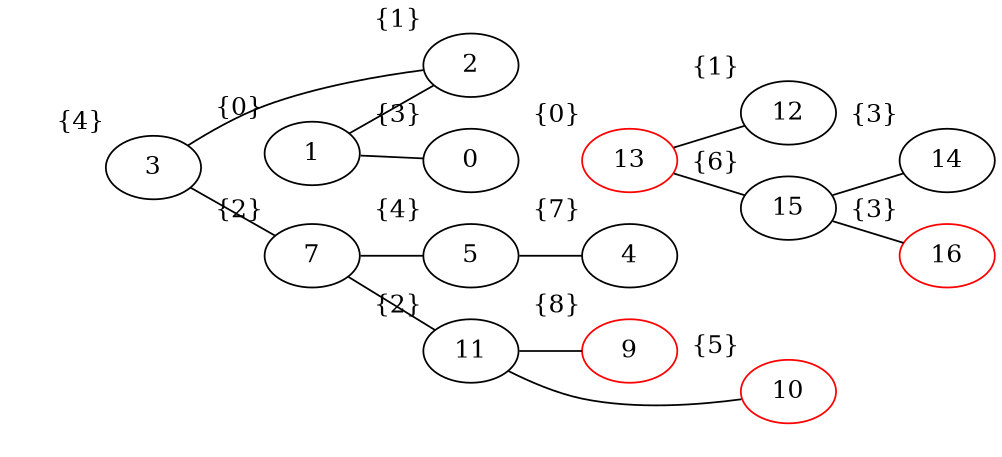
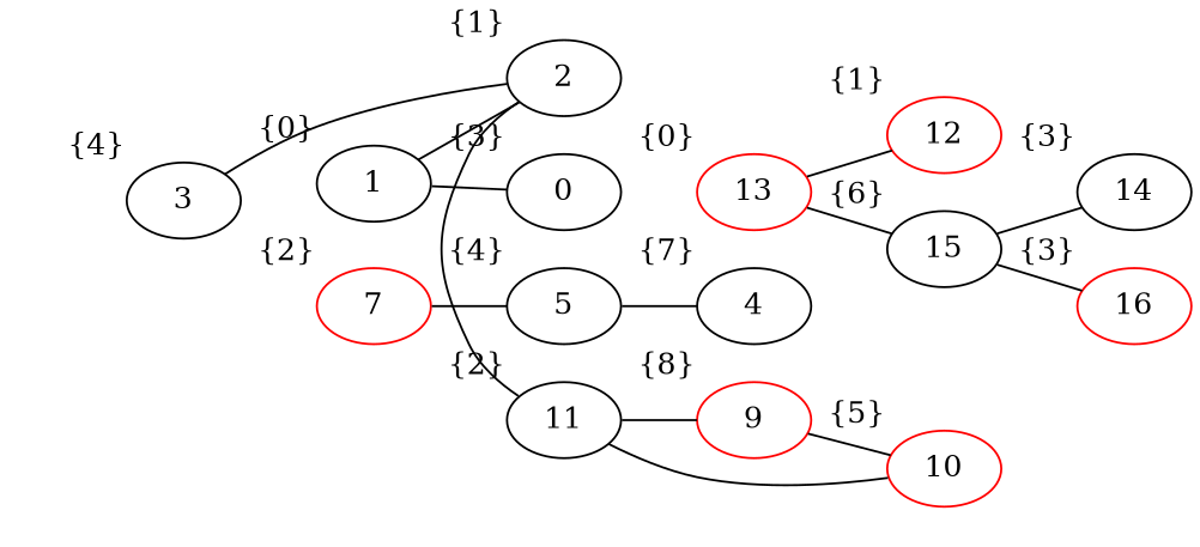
  strict graph {
    rankdir=LR
    node [color=black xlabel="{3}"]
    3 [xlabel="{4}"]
    1 [xlabel="{0}"]
-   7 [xlabel="{2}"]
+   7 [color=red xlabel="{2}"]
    0
    2 [xlabel="{1}"]
    5 [xlabel="{4}"]
    11 [xlabel="{2}"]
    4 [xlabel="{7}"]
    9 [color=red xlabel="{8}"]
    13 [color=red xlabel="{0}"]
    10 [color=red xlabel="{5}"]
-   12 [xlabel="{1}"]
+   12 [color=red xlabel="{1}"]
    15 [xlabel="{6}"]
    14
    16 [color=red]
    subgraph sub_1 {
      rank=same
      3
    }
    subgraph sub_2 {
      rank=same
      1
      7
    }
    subgraph sub_3 {
      rank=same
      0
      2
      5
      11
    }
    subgraph sub_4 {
      rank=same
      4
      9
      13
    }
    subgraph sub_5 {
      rank=same
      10
      12
      15
    }
    subgraph sub_6 {
      rank=same
      14
      16
    }
-   3 -- 7
    3 -- 2
    1 -- 0
    1 -- 2
    7 -- 5
-   7 -- 11
+   2 -- 11
    5 -- 4
    11 -- 9
    11 -- 10
+   9 -- 10
    13 -- 12
    13 -- 15
    15 -- 14
    15 -- 16
  }
